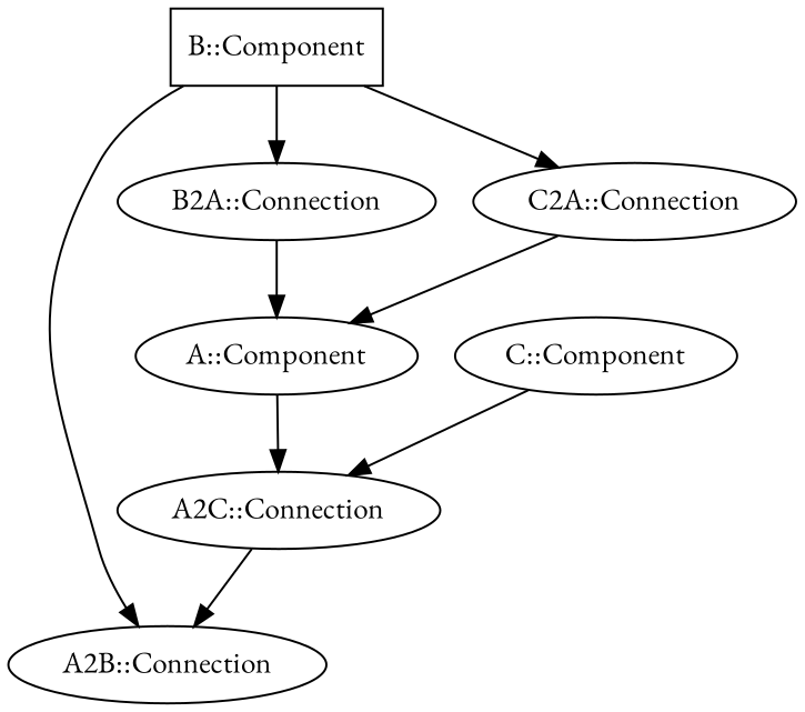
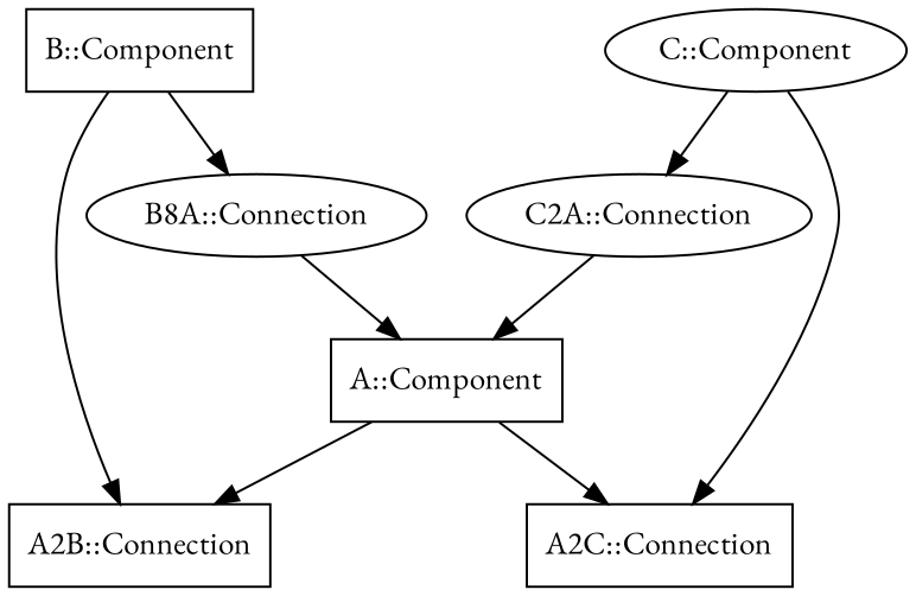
  digraph {
    fontname="EB Garamond"
    node [fontname="EB Garamond"]
    edge [fontname="EB Garamond"]
    "B::Component" [shape=box]
-   "A2B::Connection"
-   "B2A::Connection"
-   "A::Component" [shape=ellipse]
+   "A2B::Connection" [shape=box]
+   "B2A::Connection" [label="B8A::Connection"]
+   "A::Component" [shape=box]
    "C::Component" [shape=ellipse]
-   "A2C::Connection"
+   "A2C::Connection" [shape=box]
    "C2A::Connection"
    "B::Component" -> "A2B::Connection"
    "B::Component" -> "B2A::Connection"
    "B2A::Connection" -> "A::Component"
-   "A2C::Connection" -> "A2B::Connection"
+   "A::Component" -> "A2B::Connection"
    "A::Component" -> "A2C::Connection"
    "C::Component" -> "A2C::Connection"
-   "B::Component" -> "C2A::Connection"
+   "C::Component" -> "C2A::Connection"
    "C2A::Connection" -> "A::Component"
  }
